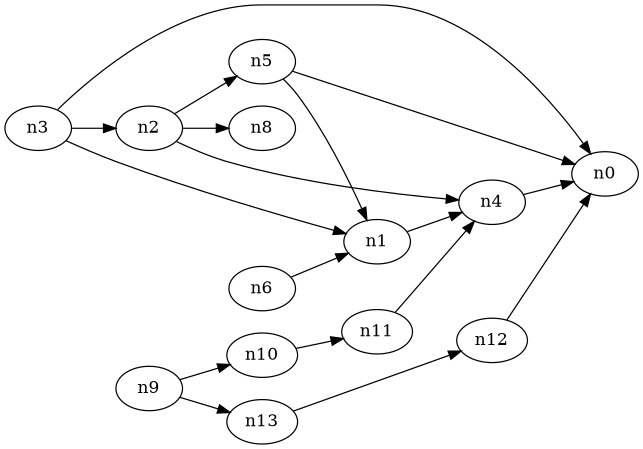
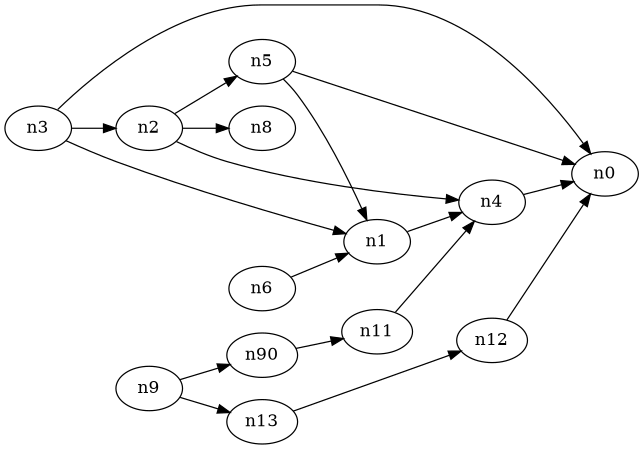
  digraph {
    rankdir=LR
    n1
    n4
    n0
    n2
    n5
    n8
    n3
    n6
    n9
-   n10
+   n10 [label=n90]
    n13
    n11
    n12
    n1 -> n4
    n4 -> n0
    n2 -> n4
    n2 -> n5
    n2 -> n8
    n5 -> n1
    n5 -> n0
    n3 -> n1
    n3 -> n0
    n3 -> n2
    n6 -> n1
    n9 -> n10
    n9 -> n13
    n10 -> n11
    n13 -> n12
    n11 -> n4
    n12 -> n0
  }
